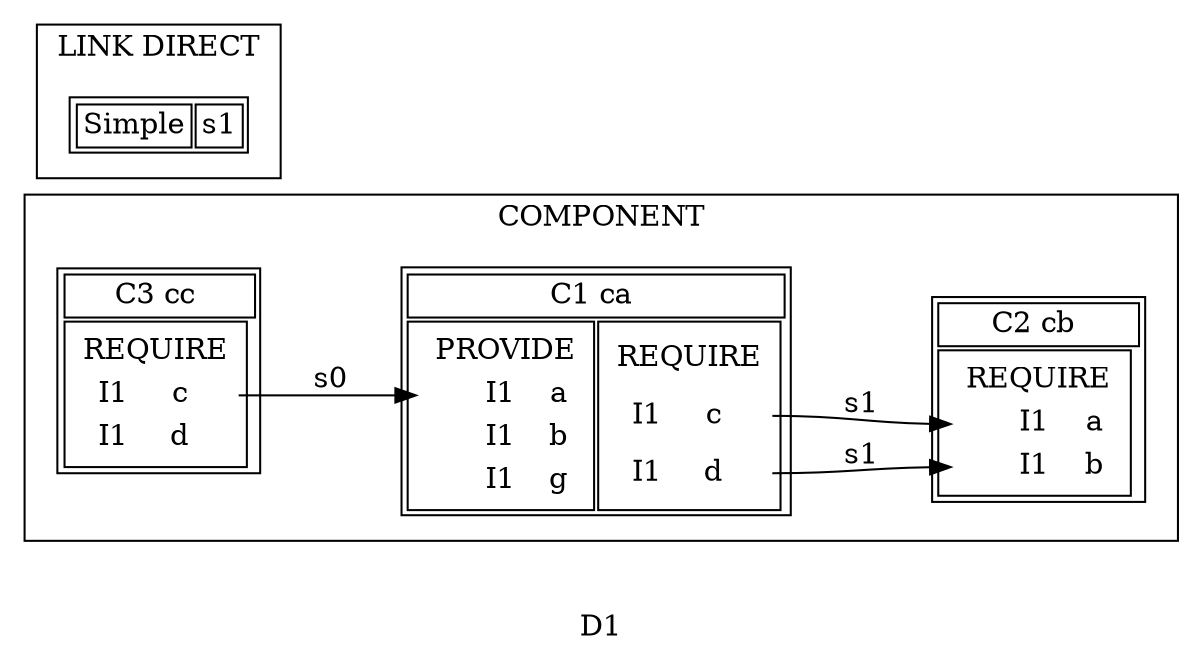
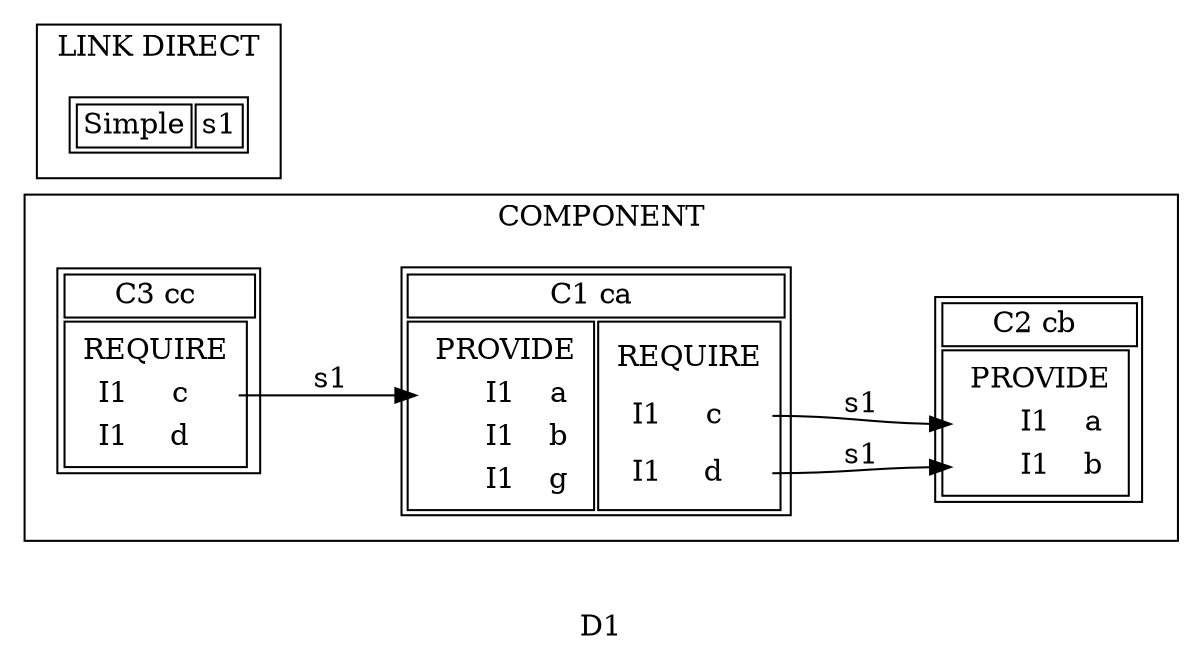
  digraph {
    label=D1
    rankdir=LR
    node [shape=plaintext]
    edge [headport="a:w" tailport="c:e"]
    n1 [label=< <table>   <tr>   <td colspan="3" HREF="https://www.lapin.fr/C1">C1 ca </td>   </tr>   <tr>        <td>       <table BORDER="0">         <tr>           <td colspan="3"> PROVIDE</td>         </tr>                  <tr>           <td PORT="a"></td>           <td HREF="https://www.lapin.fr/I1">I1</td>           <td>a</td>         </tr>                  <tr>           <td PORT="b"></td>           <td HREF="https://www.lapin.fr/I1">I1</td>           <td>b</td>         </tr>                  <tr>           <td PORT="g"></td>           <td HREF="https://www.lapin.fr/I1">I1</td>           <td>g</td>         </tr>                 </table>       </td>                          <td>     <table BORDER="0">          <tr>           <td colspan="3">REQUIRE</td>         </tr>                   <tr>         <td HREF="https://www.lapin.fr/I1">I1</td>           <td>c</td>           <td PORT="c"></td>         </tr>                  <tr>         <td HREF="https://www.lapin.fr/I1">I1</td>           <td>d</td>           <td PORT="d"></td>         </tr>                 </table>       </td>    </tr>  </table> >]
-   n2 [label=< <table>   <tr>   <td colspan="3" HREF="https://www.lapin.fr/C2">C2 cb </td>   </tr>   <tr>        <td>       <table BORDER="0">         <tr>           <td colspan="3"> REQUIRE</td>         </tr>                  <tr>           <td PORT="a"></td>           <td HREF="https://www.lapin.fr/I1">I1</td>           <td>a</td>         </tr>                  <tr>           <td PORT="b"></td>           <td HREF="https://www.lapin.fr/I1">I1</td>           <td>b</td>         </tr>                 </table>       </td>                        </tr>  </table> >]
+   n2 [label=< <table>   <tr>   <td colspan="3" HREF="https://www.lapin.fr/C2">C2 cb </td>   </tr>   <tr>        <td>       <table BORDER="0">         <tr>           <td colspan="3"> PROVIDE</td>         </tr>                  <tr>           <td PORT="a"></td>           <td HREF="https://www.lapin.fr/I1">I1</td>           <td>a</td>         </tr>                  <tr>           <td PORT="b"></td>           <td HREF="https://www.lapin.fr/I1">I1</td>           <td>b</td>         </tr>                 </table>       </td>                        </tr>  </table> >]
    n3 [label=< <table>   <tr>   <td colspan="3" HREF="https://www.lapin.fr/C3">C3 cc </td>   </tr>   <tr>                      <td>     <table BORDER="0">          <tr>           <td colspan="3">REQUIRE</td>         </tr>                   <tr>         <td HREF="https://www.lapin.fr/I1">I1</td>           <td>c</td>           <td PORT="c"></td>         </tr>                  <tr>         <td HREF="https://www.lapin.fr/I1">I1</td>           <td>d</td>           <td PORT="d"></td>         </tr>                 </table>       </td>    </tr>  </table> >]
    n4 [label=< <table>     <tr>         <td href="http://lapin.com/Simple">Simple</td>         <td>s1</td>     </tr>      </table> >]
    subgraph cluster_1 {
      label=COMPONENT
      n1
      n2
      n3
    }
    subgraph cluster_2 {
      label="LINK IN"
    }
    subgraph cluster_3 {
      label="LINK OUT"
    }
    subgraph cluster_4 {
      label="LINK DIRECT"
      n4
    }
    n1 -> n2 [label=s1]
    n1 -> n2 [headport="b:w" label=s1 tailport="d:e"]
-   n3 -> n1 [label=s0]
+   n3 -> n1 [label=s1]
  }
